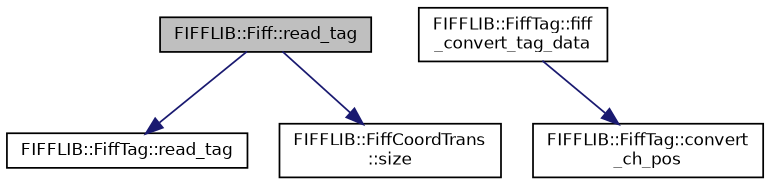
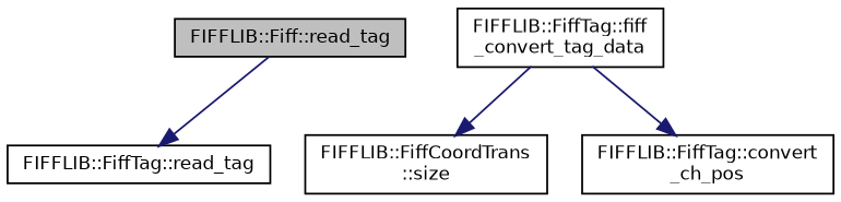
  digraph {
    rankdir=TB
    node [color=black fillcolor=white fontname=Helvetica fontsize=10 shape=record style=filled]
    edge [color=midnightblue fontname=Helvetica fontsize=10 labelfontname=Helvetica labelfontsize=10 style=solid]
    n1 [fillcolor=grey75 fontcolor=black height=0.2 label="FIFFLIB::Fiff::read_tag" width=0.4]
    n2 [height=0.2 label="FIFFLIB::FiffTag::read_tag" width=0.4]
    n3 [height=0.2 label="FIFFLIB::FiffTag::fiff\l_convert_tag_data" width=0.4]
    n4 [height=0.2 label="FIFFLIB::FiffTag::convert\l_ch_pos" width=0.4]
    n5 [height=0.2 label="FIFFLIB::FiffCoordTrans\l::size" width=0.4]
    n1 -> n2
    n3 -> n4
-   n1 -> n5
+   n3 -> n5
  }
